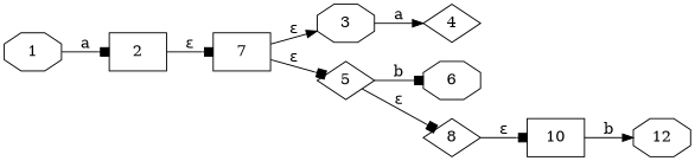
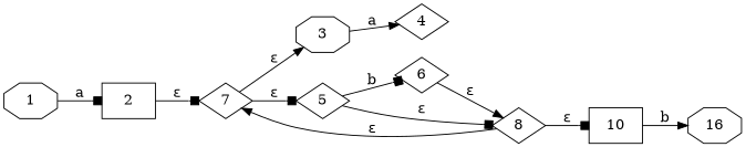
  digraph {
    rankdir=LR
    node [shape=octagon]
    edge [arrowhead=box]
    n1 [label=1]
    n2 [label=2 shape=box]
-   n3 [label=7 shape=box]
+   n3 [label=7 shape=diamond]
    n4 [label=3]
    n5 [label=5 shape=diamond]
    n6 [label=10 shape=box]
-   n7 [label=12]
+   n7 [label=16]
    n8 [label=4 shape=diamond]
-   n9 [label=6]
+   n9 [label=6 shape=diamond]
    n10 [label=8 shape=diamond]
    n1 -> n2 [label=a]
    n2 -> n3 [label="ε"]
    n3 -> n4 [arrowhead=normal label="ε"]
    n3 -> n5 [label="ε"]
    n4 -> n8 [arrowhead=normal label=a]
    n5 -> n9 [label=b]
    n5 -> n10 [label="ε"]
    n6 -> n7 [arrowhead=normal label=b]
+   n9 -> n10 [arrowhead=normal label="ε"]
+   n10 -> n3 [arrowhead=normal label="ε"]
    n10 -> n6 [label="ε"]
  }
